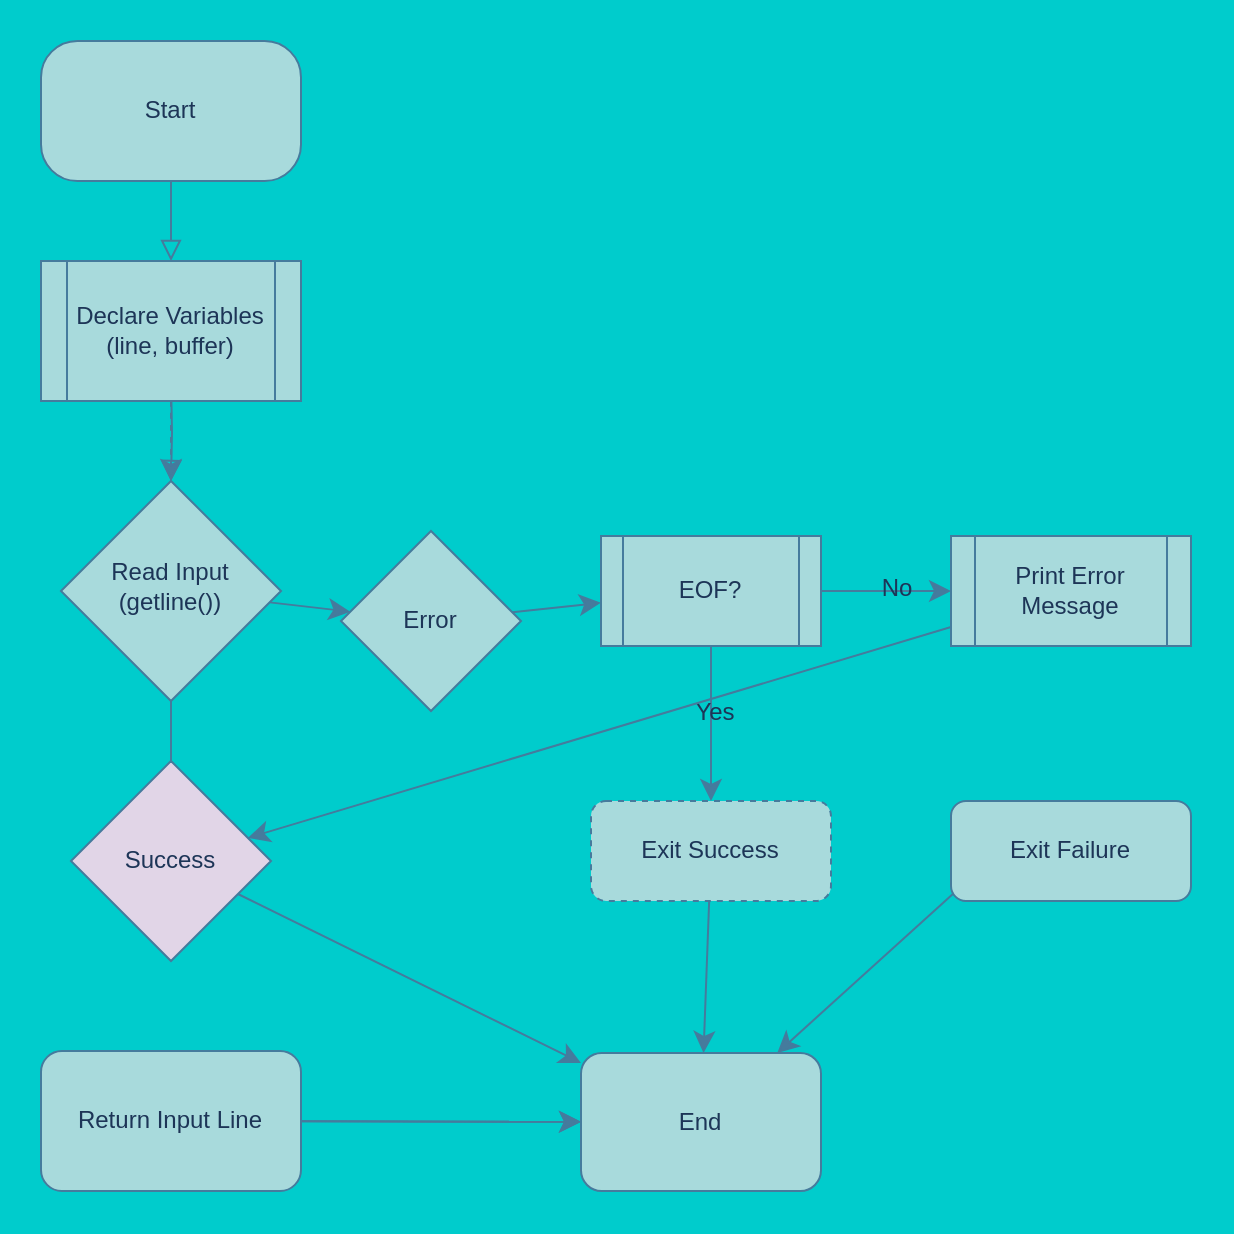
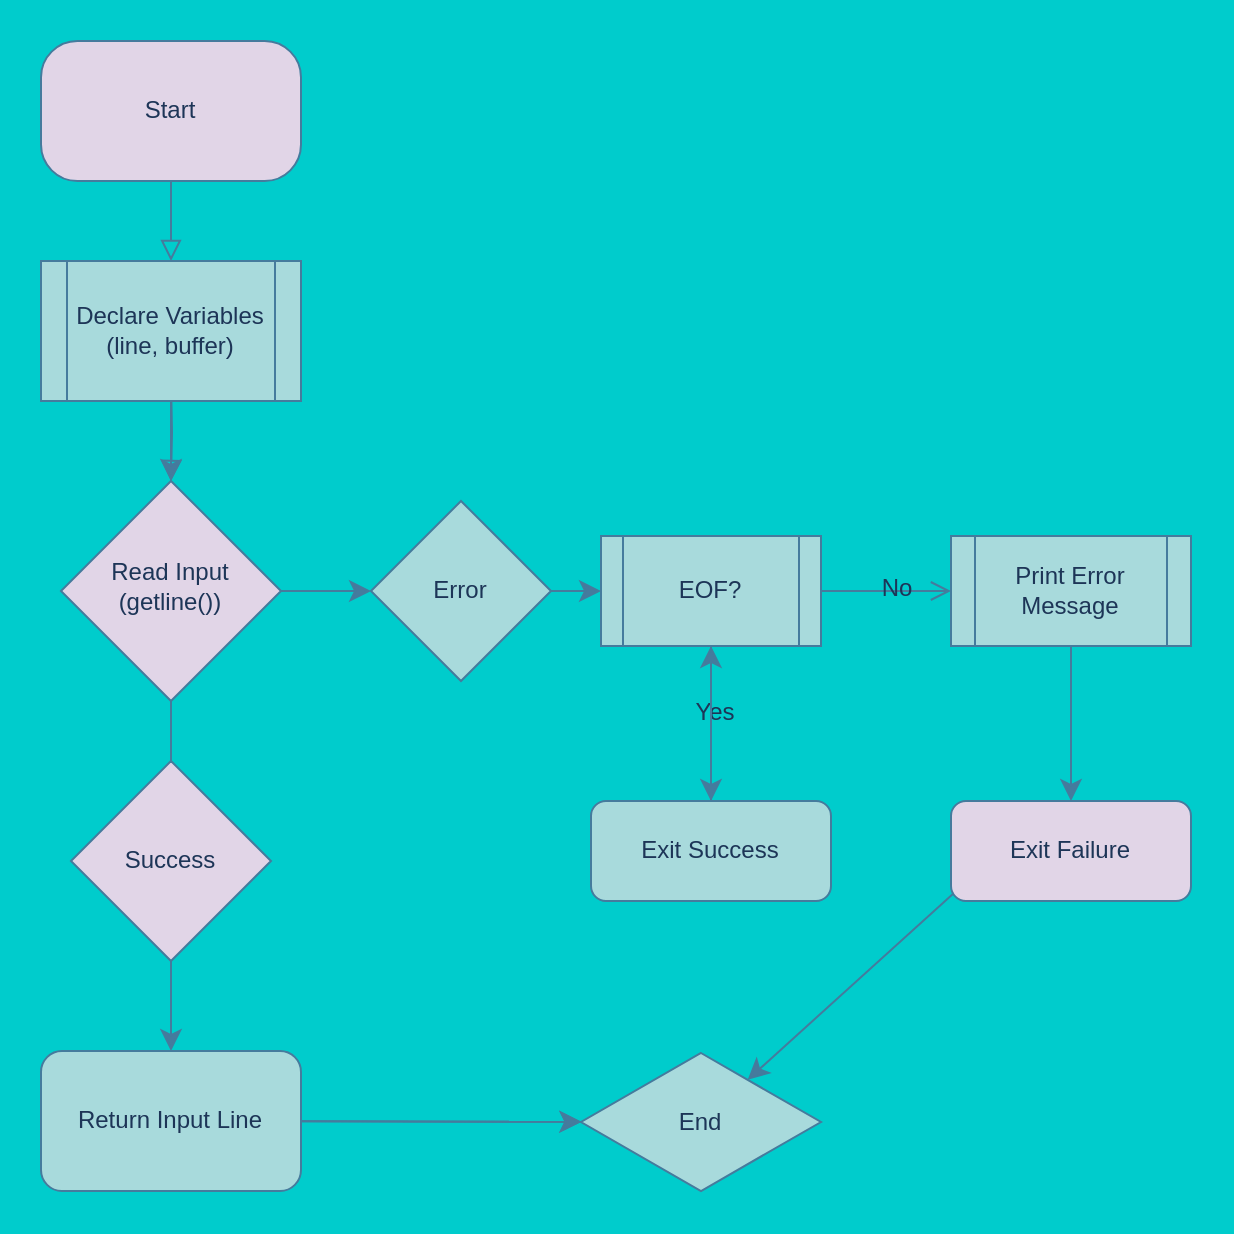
  <mxCell id="0" />
  <mxCell id="1" parent="0" />
  <mxCell id="2" value="" style="rounded=0;html=1;jettySize=auto;orthogonalLoop=1;fontSize=11;endArrow=block;endFill=0;endSize=8;strokeWidth=1;shadow=0;labelBackgroundColor=none;edgeStyle=orthogonalEdgeStyle;strokeColor=#457B9D;fontColor=default;" parent="1" edge="1"><mxGeometry relative="1" as="geometry"><mxPoint x="85" y="80" as="sourcePoint" /><mxPoint x="85" y="130" as="targetPoint" /></mxGeometry></mxCell>
  <mxCell id="3" value="" style="rounded=0;html=1;jettySize=auto;orthogonalLoop=1;fontSize=11;endArrow=block;endFill=0;endSize=8;strokeWidth=1;shadow=0;labelBackgroundColor=none;edgeStyle=orthogonalEdgeStyle;exitX=0.5;exitY=1;exitDx=0;exitDy=0;strokeColor=#457B9D;fontColor=default;" parent="1" target="6" edge="1"><mxGeometry y="20" relative="1" as="geometry"><mxPoint as="offset" /><mxPoint x="85" y="190" as="sourcePoint" /></mxGeometry></mxCell>
  <mxCell id="4" value="" style="edgeStyle=none;curved=1;rounded=0;orthogonalLoop=1;jettySize=auto;html=1;fontSize=12;startSize=8;endSize=8;labelBackgroundColor=none;strokeColor=#457B9D;fontColor=default;" edge="1" parent="1" source="6" target="9"><mxGeometry relative="1" as="geometry" /></mxCell>
  <mxCell id="5" value="" style="edgeStyle=none;curved=1;rounded=0;orthogonalLoop=1;jettySize=auto;html=1;fontSize=12;startSize=8;endSize=8;labelBackgroundColor=none;strokeColor=#457B9D;fontColor=default;endArrow=none;" edge="1" parent="1" source="6" target="11"><mxGeometry relative="1" as="geometry" /></mxCell>
- <mxCell id="6" value="Read Input (getline())" style="rhombus;whiteSpace=wrap;html=1;shadow=0;fontFamily=Helvetica;fontSize=12;align=center;strokeWidth=1;spacing=6;spacingTop=-4;labelBackgroundColor=none;fillColor=#A8DADC;strokeColor=#457B9D;fontColor=#1D3557;" parent="1" vertex="1"><mxGeometry x="30" y="240" width="110" height="110" as="geometry" /></mxCell>
- <mxCell id="7" value="Start" style="rounded=1;whiteSpace=wrap;html=1;arcSize=26;labelBackgroundColor=none;fillColor=#A8DADC;strokeColor=#457B9D;fontColor=#1D3557;" vertex="1" parent="1"><mxGeometry x="20" y="20" width="130" height="70" as="geometry" /></mxCell>
+ <mxCell id="6" value="Read Input (getline())" style="rhombus;whiteSpace=wrap;html=1;shadow=0;fontFamily=Helvetica;fontSize=12;align=center;strokeWidth=1;spacing=6;spacingTop=-4;labelBackgroundColor=none;fillColor=#e1d5e7;strokeColor=#457B9D;fontColor=#1D3557;" parent="1" vertex="1"><mxGeometry x="30" y="240" width="110" height="110" as="geometry" /></mxCell>
+ <mxCell id="7" value="Start" style="rounded=1;whiteSpace=wrap;html=1;arcSize=26;labelBackgroundColor=none;fillColor=#e1d5e7;strokeColor=#457B9D;fontColor=#1D3557;" vertex="1" parent="1"><mxGeometry x="20" y="20" width="130" height="70" as="geometry" /></mxCell>
  <mxCell id="8" value="" style="edgeStyle=none;curved=1;rounded=0;orthogonalLoop=1;jettySize=auto;html=1;fontSize=12;startSize=8;endSize=8;labelBackgroundColor=none;strokeColor=#457B9D;fontColor=default;" edge="1" parent="1" source="9" target="20"><mxGeometry relative="1" as="geometry" /></mxCell>
- <mxCell id="9" value="Error" style="rhombus;whiteSpace=wrap;html=1;labelBackgroundColor=none;fillColor=#A8DADC;strokeColor=#457B9D;fontColor=#1D3557;" vertex="1" parent="1"><mxGeometry x="170" y="265" width="90" height="90" as="geometry" /></mxCell>
- <mxCell id="10" value="" style="edgeStyle=none;curved=1;rounded=0;orthogonalLoop=1;jettySize=auto;html=1;fontSize=12;startSize=8;endSize=8;labelBackgroundColor=none;strokeColor=#457B9D;fontColor=default;" edge="1" parent="1" source="11" target="28"><mxGeometry relative="1" as="geometry" /></mxCell>
+ <mxCell id="9" value="Error" style="rhombus;whiteSpace=wrap;html=1;labelBackgroundColor=none;fillColor=#A8DADC;strokeColor=#457B9D;fontColor=#1D3557;" vertex="1" parent="1"><mxGeometry x="185" y="250" width="90" height="90" as="geometry" /></mxCell>
+ <mxCell id="10" value="" style="edgeStyle=none;curved=1;rounded=0;orthogonalLoop=1;jettySize=auto;html=1;fontSize=12;startSize=8;endSize=8;labelBackgroundColor=none;strokeColor=#457B9D;fontColor=default;" edge="1" parent="1" source="11" target="27"><mxGeometry relative="1" as="geometry" /></mxCell>
  <mxCell id="11" value="Success" style="rhombus;whiteSpace=wrap;html=1;labelBackgroundColor=none;fillColor=#e1d5e7;strokeColor=#457B9D;fontColor=#1D3557;" vertex="1" parent="1"><mxGeometry x="35" y="380" width="100" height="100" as="geometry" /></mxCell>
  <mxCell id="12" value="" style="edgeStyle=none;curved=1;rounded=0;orthogonalLoop=1;jettySize=auto;html=1;fontSize=12;startSize=8;endSize=8;labelBackgroundColor=none;strokeColor=#457B9D;fontColor=default;" edge="1" parent="1" target="15"><mxGeometry relative="1" as="geometry"><mxPoint x="355" y="315" as="sourcePoint" /></mxGeometry></mxCell>
  <mxCell id="13" value="Yes" style="edgeLabel;html=1;align=center;verticalAlign=middle;resizable=0;points=[];fontSize=12;labelBackgroundColor=none;fontColor=#1D3557;" vertex="1" connectable="0" parent="12"><mxGeometry x="-0.05" y="1" relative="1" as="geometry"><mxPoint as="offset" /></mxGeometry></mxCell>
- <mxCell id="14" value="" style="edgeStyle=none;curved=1;rounded=0;orthogonalLoop=1;jettySize=auto;html=1;fontSize=12;startSize=8;endSize=8;labelBackgroundColor=none;strokeColor=#457B9D;fontColor=default;" edge="1" parent="1" source="15" target="28"><mxGeometry relative="1" as="geometry" /></mxCell>
- <mxCell id="15" value="Exit Success" style="rounded=1;whiteSpace=wrap;html=1;labelBackgroundColor=none;fillColor=#A8DADC;strokeColor=#457B9D;fontColor=#1D3557;dashed=1;" vertex="1" parent="1"><mxGeometry x="295" y="400" width="120" height="50" as="geometry" /></mxCell>
+ <mxCell id="14" value="" style="edgeStyle=none;curved=1;rounded=0;orthogonalLoop=1;jettySize=auto;html=1;fontSize=12;startSize=8;endSize=8;labelBackgroundColor=none;strokeColor=#457B9D;fontColor=default;" edge="1" parent="1" source="15" target="20"><mxGeometry relative="1" as="geometry" /></mxCell>
+ <mxCell id="15" value="Exit Success" style="rounded=1;whiteSpace=wrap;html=1;labelBackgroundColor=none;fillColor=#A8DADC;strokeColor=#457B9D;fontColor=#1D3557;" vertex="1" parent="1"><mxGeometry x="295" y="400" width="120" height="50" as="geometry" /></mxCell>
  <mxCell id="16" style="edgeStyle=none;curved=1;rounded=0;orthogonalLoop=1;jettySize=auto;html=1;fontSize=12;startSize=8;endSize=8;labelBackgroundColor=none;strokeColor=#457B9D;fontColor=default;" edge="1" parent="1" target="28"><mxGeometry relative="1" as="geometry"><mxPoint x="483.12" y="440" as="sourcePoint" /><mxPoint x="415" y="525" as="targetPoint" /></mxGeometry></mxCell>
- <mxCell id="17" value="Exit Failure" style="rounded=1;whiteSpace=wrap;html=1;labelBackgroundColor=none;fillColor=#A8DADC;strokeColor=#457B9D;fontColor=#1D3557;" vertex="1" parent="1"><mxGeometry x="475" y="400" width="120" height="50" as="geometry" /></mxCell>
- <mxCell id="18" value="" style="edgeStyle=none;curved=1;rounded=0;orthogonalLoop=1;jettySize=auto;html=1;fontSize=12;startSize=8;endSize=8;entryX=0;entryY=0.5;entryDx=0;entryDy=0;labelBackgroundColor=none;strokeColor=#457B9D;fontColor=default;" edge="1" parent="1" source="20" target="24"><mxGeometry relative="1" as="geometry" /></mxCell>
+ <mxCell id="17" value="Exit Failure" style="rounded=1;whiteSpace=wrap;html=1;labelBackgroundColor=none;fillColor=#e1d5e7;strokeColor=#457B9D;fontColor=#1D3557;" vertex="1" parent="1"><mxGeometry x="475" y="400" width="120" height="50" as="geometry" /></mxCell>
+ <mxCell id="18" value="" style="edgeStyle=none;curved=1;rounded=0;orthogonalLoop=1;jettySize=auto;html=1;fontSize=12;startSize=8;endSize=8;entryX=0;entryY=0.5;entryDx=0;entryDy=0;labelBackgroundColor=none;strokeColor=#457B9D;fontColor=default;endArrow=open;" edge="1" parent="1" source="20" target="24"><mxGeometry relative="1" as="geometry" /></mxCell>
  <mxCell id="19" value="No" style="edgeLabel;html=1;align=center;verticalAlign=middle;resizable=0;points=[];fontSize=12;labelBackgroundColor=none;fontColor=#1D3557;" vertex="1" connectable="0" parent="18"><mxGeometry x="0.131" y="2" relative="1" as="geometry"><mxPoint as="offset" /></mxGeometry></mxCell>
  <mxCell id="20" value="EOF?" style="shape=process;whiteSpace=wrap;html=1;backgroundOutline=1;labelBackgroundColor=none;fillColor=#A8DADC;strokeColor=#457B9D;fontColor=#1D3557;" vertex="1" parent="1"><mxGeometry x="300" y="267.5" width="110" height="55" as="geometry" /></mxCell>
- <mxCell id="21" value="" style="edgeStyle=none;curved=1;rounded=0;orthogonalLoop=1;jettySize=auto;html=1;fontSize=12;startSize=8;endSize=8;labelBackgroundColor=none;strokeColor=#457B9D;fontColor=default;dashed=1;" edge="1" parent="1" source="22" target="6"><mxGeometry relative="1" as="geometry" /></mxCell>
+ <mxCell id="21" value="" style="edgeStyle=none;curved=1;rounded=0;orthogonalLoop=1;jettySize=auto;html=1;fontSize=12;startSize=8;endSize=8;labelBackgroundColor=none;strokeColor=#457B9D;fontColor=default;" edge="1" parent="1" source="22" target="6"><mxGeometry relative="1" as="geometry" /></mxCell>
  <mxCell id="22" value="Declare Variables&lt;div&gt;(line, buffer)&lt;/div&gt;" style="shape=process;whiteSpace=wrap;html=1;backgroundOutline=1;labelBackgroundColor=none;fillColor=#A8DADC;strokeColor=#457B9D;fontColor=#1D3557;" vertex="1" parent="1"><mxGeometry x="20" y="130" width="130" height="70" as="geometry" /></mxCell>
- <mxCell id="23" value="" style="edgeStyle=none;curved=1;rounded=0;orthogonalLoop=1;jettySize=auto;html=1;fontSize=12;startSize=8;endSize=8;labelBackgroundColor=none;strokeColor=#457B9D;fontColor=default;" edge="1" parent="1" source="24" target="11"><mxGeometry relative="1" as="geometry" /></mxCell>
+ <mxCell id="23" value="" style="edgeStyle=none;curved=1;rounded=0;orthogonalLoop=1;jettySize=auto;html=1;fontSize=12;startSize=8;endSize=8;labelBackgroundColor=none;strokeColor=#457B9D;fontColor=default;" edge="1" parent="1" source="24" target="17"><mxGeometry relative="1" as="geometry" /></mxCell>
  <mxCell id="24" value="Print Error Message" style="shape=process;whiteSpace=wrap;html=1;backgroundOutline=1;labelBackgroundColor=none;fillColor=#A8DADC;strokeColor=#457B9D;fontColor=#1D3557;" vertex="1" parent="1"><mxGeometry x="475" y="267.5" width="120" height="55" as="geometry" /></mxCell>
  <mxCell id="25" value="" style="edgeStyle=none;curved=1;rounded=0;orthogonalLoop=1;jettySize=auto;html=1;fontSize=12;startSize=8;endSize=8;labelBackgroundColor=none;strokeColor=#457B9D;fontColor=default;" edge="1" parent="1" source="27" target="28"><mxGeometry relative="1" as="geometry" /></mxCell>
  <mxCell id="26" value="" style="edgeStyle=none;curved=1;rounded=0;orthogonalLoop=1;jettySize=auto;html=1;fontSize=12;startSize=8;endSize=8;labelBackgroundColor=none;strokeColor=#457B9D;fontColor=default;" edge="1" parent="1" source="27" target="28"><mxGeometry relative="1" as="geometry" /></mxCell>
  <mxCell id="27" value="Return Input Line" style="rounded=1;whiteSpace=wrap;html=1;labelBackgroundColor=none;fillColor=#A8DADC;strokeColor=#457B9D;fontColor=#1D3557;" vertex="1" parent="1"><mxGeometry x="20" y="525" width="130" height="70" as="geometry" /></mxCell>
- <mxCell id="28" value="End" style="rounded=1;whiteSpace=wrap;html=1;labelBackgroundColor=none;fillColor=#A8DADC;strokeColor=#457B9D;fontColor=#1D3557;" vertex="1" parent="1"><mxGeometry x="290" y="526" width="120" height="69" as="geometry" /></mxCell>
+ <mxCell id="28" value="End" style="rhombus;whiteSpace=wrap;html=1;labelBackgroundColor=none;fillColor=#A8DADC;strokeColor=#457B9D;fontColor=#1D3557;" vertex="1" parent="1"><mxGeometry x="290" y="526" width="120" height="69" as="geometry" /></mxCell>
  <mxCell id="29" style="edgeStyle=none;curved=1;rounded=0;orthogonalLoop=1;jettySize=auto;html=1;exitX=1;exitY=1;exitDx=0;exitDy=0;fontSize=12;startSize=8;endSize=8;labelBackgroundColor=none;strokeColor=#457B9D;fontColor=default;" edge="1" parent="1" source="28" target="28"><mxGeometry relative="1" as="geometry" /></mxCell>
